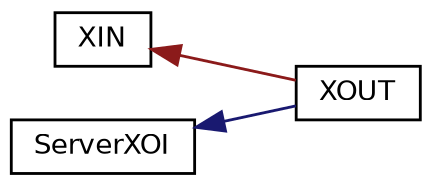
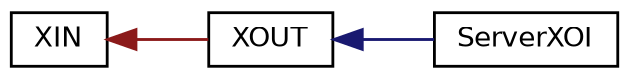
  digraph {
    rankdir=LR
    node [color=black fillcolor=white fontname=Helvetica fontsize=10 shape=record style=filled]
    edge [dir=back fontname=Helvetica fontsize=10 labelfontname=Helvetica labelfontsize=10 style=solid]
    n1 [height=0.2 label=XIN width=0.4]
    n2 [height=0.2 label=XOUT width=0.4]
    n3 [height=0.2 label=ServerXOI width=0.4]
    n1 -> n2 [color=firebrick4]
-   n3 -> n2 [color=midnightblue]
+   n2 -> n3 [color=midnightblue]
  }
